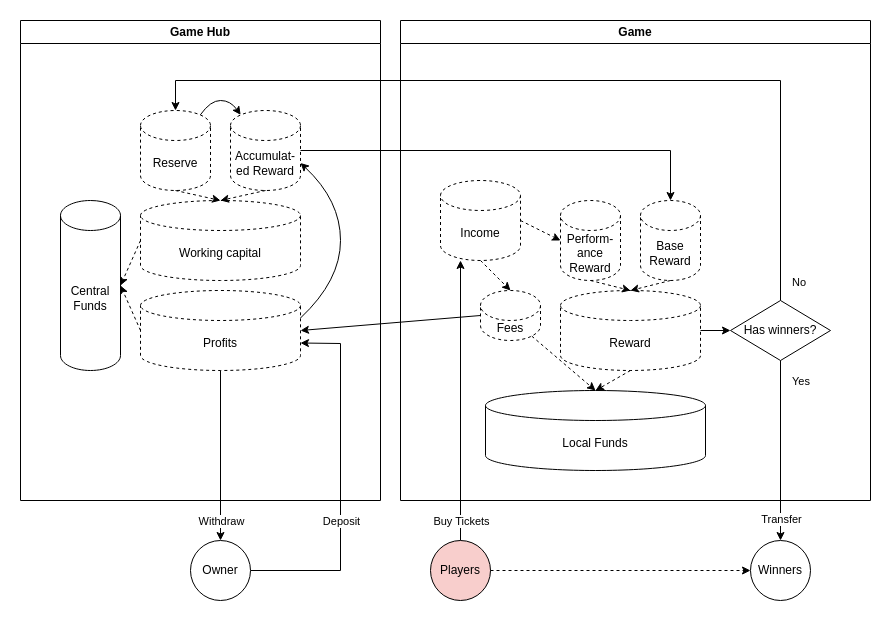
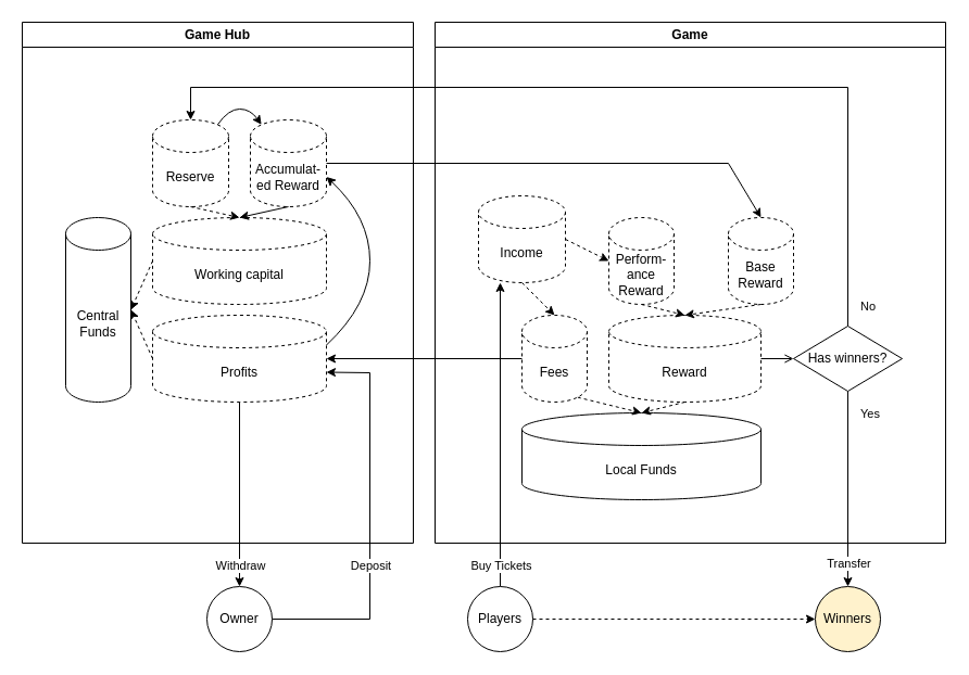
  <mxCell id="0" />
  <mxCell id="1" parent="0" />
  <mxCell id="2" value="Game Hub" style="swimlane;whiteSpace=wrap;html=1;" parent="1" vertex="1"><mxGeometry width="360" height="480" as="geometry" x="20" y="20" /></mxCell>
  <mxCell id="3" value="Central&lt;br&gt;Funds" style="shape=cylinder3;whiteSpace=wrap;html=1;boundedLbl=1;backgroundOutline=1;size=15;" parent="2" vertex="1"><mxGeometry x="40" y="180" width="60" height="170" as="geometry" /></mxCell>
  <mxCell id="4" value="Working capital" style="shape=cylinder3;whiteSpace=wrap;html=1;boundedLbl=1;backgroundOutline=1;size=15;dashed=1;" parent="2" vertex="1"><mxGeometry x="120" y="180" width="160" height="80" as="geometry" /></mxCell>
  <mxCell id="5" value="Profits" style="shape=cylinder3;whiteSpace=wrap;html=1;boundedLbl=1;backgroundOutline=1;size=15;dashed=1;" parent="2" vertex="1"><mxGeometry x="120" y="270" width="160" height="80" as="geometry" /></mxCell>
  <mxCell id="6" value="" style="curved=1;endArrow=classic;html=1;rounded=0;exitX=1;exitY=0;exitDx=0;exitDy=27.5;exitPerimeter=0;entryX=1;entryY=0;entryDx=0;entryDy=52.5;entryPerimeter=0;" parent="2" source="5" target="10" edge="1"><mxGeometry width="50" height="50" relative="1" as="geometry"><mxPoint x="330" y="630" as="sourcePoint" /><mxPoint x="380" y="580" as="targetPoint" /><Array as="points"><mxPoint x="320" y="260" /><mxPoint x="320" y="180" /></Array></mxGeometry></mxCell>
  <mxCell id="7" value="" style="endArrow=classic;html=1;rounded=0;exitX=0;exitY=0.5;exitDx=0;exitDy=0;exitPerimeter=0;entryX=1;entryY=0.5;entryDx=0;entryDy=0;entryPerimeter=0;dashed=1;" parent="2" source="4" target="3" edge="1"><mxGeometry width="50" height="50" relative="1" as="geometry"><mxPoint x="90" y="410" as="sourcePoint" /><mxPoint x="140" y="360" as="targetPoint" /></mxGeometry></mxCell>
  <mxCell id="8" value="" style="endArrow=classic;html=1;rounded=0;exitX=0;exitY=0.5;exitDx=0;exitDy=0;exitPerimeter=0;entryX=1;entryY=0.5;entryDx=0;entryDy=0;entryPerimeter=0;dashed=1;" parent="2" source="5" target="3" edge="1"><mxGeometry width="50" height="50" relative="1" as="geometry"><mxPoint x="100" y="410" as="sourcePoint" /><mxPoint x="150" y="360" as="targetPoint" /></mxGeometry></mxCell>
  <mxCell id="9" value="Reserve" style="shape=cylinder3;whiteSpace=wrap;html=1;boundedLbl=1;backgroundOutline=1;size=15;dashed=1;" parent="2" vertex="1"><mxGeometry x="120" y="90" width="70" height="80" as="geometry" /></mxCell>
  <mxCell id="10" value="Accumulat-ed Reward" style="shape=cylinder3;whiteSpace=wrap;html=1;boundedLbl=1;backgroundOutline=1;size=15;dashed=1;" parent="2" vertex="1"><mxGeometry x="210" y="90" width="70" height="80" as="geometry" /></mxCell>
  <mxCell id="11" value="" style="endArrow=classic;html=1;rounded=0;exitX=0.5;exitY=1;exitDx=0;exitDy=0;exitPerimeter=0;entryX=0.5;entryY=0;entryDx=0;entryDy=0;entryPerimeter=0;dashed=1;" parent="2" source="9" target="4" edge="1"><mxGeometry width="50" height="50" relative="1" as="geometry"><mxPoint x="70" y="550" as="sourcePoint" /><mxPoint x="120" y="500" as="targetPoint" /></mxGeometry></mxCell>
- <mxCell id="12" value="" style="endArrow=classic;html=1;rounded=0;exitX=0.5;exitY=1;exitDx=0;exitDy=0;exitPerimeter=0;entryX=0.5;entryY=0;entryDx=0;entryDy=0;entryPerimeter=0;dashed=1;" parent="2" source="10" target="4" edge="1"><mxGeometry width="50" height="50" relative="1" as="geometry"><mxPoint x="70" y="570" as="sourcePoint" /><mxPoint x="120" y="520" as="targetPoint" /></mxGeometry></mxCell>
+ <mxCell id="12" value="" style="endArrow=classic;html=1;rounded=0;exitX=0.5;exitY=1;exitDx=0;exitDy=0;exitPerimeter=0;entryX=0.5;entryY=0;entryDx=0;entryDy=0;entryPerimeter=0;dashed=0;" parent="2" source="10" target="4" edge="1"><mxGeometry width="50" height="50" relative="1" as="geometry"><mxPoint x="70" y="570" as="sourcePoint" /><mxPoint x="120" y="520" as="targetPoint" /></mxGeometry></mxCell>
  <mxCell id="13" value="" style="curved=1;endArrow=classic;html=1;rounded=0;exitX=0.855;exitY=0;exitDx=0;exitDy=4.35;exitPerimeter=0;entryX=0.145;entryY=0;entryDx=0;entryDy=4.35;entryPerimeter=0;" parent="2" source="9" target="10" edge="1"><mxGeometry width="50" height="50" relative="1" as="geometry"><mxPoint x="50" y="570" as="sourcePoint" /><mxPoint x="100" y="520" as="targetPoint" /><Array as="points"><mxPoint x="190" y="80" /><mxPoint x="210" y="80" /></Array></mxGeometry></mxCell>
  <mxCell id="14" value="Game" style="swimlane;whiteSpace=wrap;html=1;" parent="1" vertex="1"><mxGeometry x="400" width="470" height="480" as="geometry" y="20" /></mxCell>
- <mxCell id="15" value="Base&lt;br&gt;Reward" style="shape=cylinder3;whiteSpace=wrap;html=1;boundedLbl=1;backgroundOutline=1;size=15;dashed=1;" parent="14" vertex="1"><mxGeometry x="240" y="180" width="60" height="80" as="geometry" /></mxCell>
+ <mxCell id="15" value="Base&lt;br&gt;Reward" style="shape=cylinder3;whiteSpace=wrap;html=1;boundedLbl=1;backgroundOutline=1;size=15;dashed=1;" parent="14" vertex="1"><mxGeometry x="270" y="180" width="60" height="80" as="geometry" /></mxCell>
  <mxCell id="16" value="Perform-&lt;br&gt;ance Reward" style="shape=cylinder3;whiteSpace=wrap;html=1;boundedLbl=1;backgroundOutline=1;size=15;dashed=1;" parent="14" vertex="1"><mxGeometry x="160" y="180" width="60" height="80" as="geometry" /></mxCell>
  <mxCell id="17" value="Reward" style="shape=cylinder3;whiteSpace=wrap;html=1;boundedLbl=1;backgroundOutline=1;size=15;dashed=1;" parent="14" vertex="1"><mxGeometry x="160" y="270" width="140" height="80" as="geometry" /></mxCell>
- <mxCell id="18" value="Fees" style="shape=cylinder3;whiteSpace=wrap;html=1;boundedLbl=1;backgroundOutline=1;size=15;dashed=1;" parent="14" vertex="1"><mxGeometry x="80" y="270" width="60" height="50" as="geometry" /></mxCell>
- <mxCell id="19" value="Local Funds" style="shape=cylinder3;whiteSpace=wrap;html=1;boundedLbl=1;backgroundOutline=1;size=15;" parent="14" vertex="1"><mxGeometry x="85" y="370" width="220" height="80" as="geometry" /></mxCell>
+ <mxCell id="18" value="Fees" style="shape=cylinder3;whiteSpace=wrap;html=1;boundedLbl=1;backgroundOutline=1;size=15;dashed=1;" parent="14" vertex="1"><mxGeometry x="80" y="270" width="60" height="80" as="geometry" /></mxCell>
+ <mxCell id="19" value="Local Funds" style="shape=cylinder3;whiteSpace=wrap;html=1;boundedLbl=1;backgroundOutline=1;size=15;" parent="14" vertex="1"><mxGeometry x="80" y="360" width="220" height="80" as="geometry" /></mxCell>
  <mxCell id="20" value="" style="endArrow=classic;html=1;rounded=0;exitX=1;exitY=0.5;exitDx=0;exitDy=0;entryX=0;entryY=0.5;entryDx=0;entryDy=0;entryPerimeter=0;exitPerimeter=0;dashed=1;" parent="14" source="28" target="16" edge="1"><mxGeometry width="50" height="50" relative="1" as="geometry"><mxPoint x="120" y="210" as="sourcePoint" /><mxPoint x="160" y="610" as="targetPoint" /></mxGeometry></mxCell>
  <mxCell id="21" value="" style="endArrow=classic;html=1;rounded=0;exitX=0.5;exitY=1;exitDx=0;exitDy=0;entryX=0.5;entryY=0;entryDx=0;entryDy=0;entryPerimeter=0;exitPerimeter=0;dashed=1;" parent="14" source="28" target="18" edge="1"><mxGeometry width="50" height="50" relative="1" as="geometry"><mxPoint x="80" y="240" as="sourcePoint" /><mxPoint x="-50" y="510" as="targetPoint" /></mxGeometry></mxCell>
  <mxCell id="22" value="Has winners?" style="rhombus;whiteSpace=wrap;html=1;" parent="14" vertex="1"><mxGeometry x="330" y="280" width="100" height="60" as="geometry" /></mxCell>
- <mxCell id="23" value="" style="endArrow=classic;html=1;rounded=0;exitX=1;exitY=0.5;exitDx=0;exitDy=0;exitPerimeter=0;" parent="14" source="17" target="22" edge="1"><mxGeometry width="50" height="50" relative="1" as="geometry"><mxPoint x="330" y="420" as="sourcePoint" /><mxPoint x="380" y="370" as="targetPoint" /></mxGeometry></mxCell>
+ <mxCell id="23" value="" style="endArrow=open;html=1;rounded=0;exitX=1;exitY=0.5;exitDx=0;exitDy=0;exitPerimeter=0;" parent="14" source="17" target="22" edge="1"><mxGeometry width="50" height="50" relative="1" as="geometry"><mxPoint x="330" y="420" as="sourcePoint" /><mxPoint x="380" y="370" as="targetPoint" /></mxGeometry></mxCell>
  <mxCell id="24" value="" style="endArrow=classic;html=1;rounded=0;exitX=0.5;exitY=1;exitDx=0;exitDy=0;exitPerimeter=0;entryX=0.5;entryY=0;entryDx=0;entryDy=0;entryPerimeter=0;dashed=1;" parent="14" source="16" target="17" edge="1"><mxGeometry width="50" height="50" relative="1" as="geometry"><mxPoint x="110" y="320" as="sourcePoint" /><mxPoint x="160" y="270" as="targetPoint" /></mxGeometry></mxCell>
  <mxCell id="25" value="" style="endArrow=classic;html=1;rounded=0;exitX=0.5;exitY=1;exitDx=0;exitDy=0;exitPerimeter=0;entryX=0.5;entryY=0;entryDx=0;entryDy=0;entryPerimeter=0;dashed=1;" parent="14" source="15" target="17" edge="1"><mxGeometry width="50" height="50" relative="1" as="geometry"><mxPoint x="240" y="630" as="sourcePoint" /><mxPoint x="290" y="580" as="targetPoint" /></mxGeometry></mxCell>
  <mxCell id="26" value="" style="endArrow=classic;html=1;rounded=0;exitX=0.855;exitY=1;exitDx=0;exitDy=-4.35;exitPerimeter=0;entryX=0.5;entryY=0;entryDx=0;entryDy=0;entryPerimeter=0;dashed=1;" parent="14" source="18" target="19" edge="1"><mxGeometry width="50" height="50" relative="1" as="geometry"><mxPoint x="250" y="650" as="sourcePoint" /><mxPoint x="300" y="600" as="targetPoint" /></mxGeometry></mxCell>
  <mxCell id="27" value="" style="endArrow=classic;html=1;rounded=0;exitX=0.5;exitY=1;exitDx=0;exitDy=0;exitPerimeter=0;entryX=0.5;entryY=0;entryDx=0;entryDy=0;entryPerimeter=0;dashed=1;" parent="14" source="17" target="19" edge="1"><mxGeometry width="50" height="50" relative="1" as="geometry"><mxPoint x="230" y="620" as="sourcePoint" /><mxPoint x="180" y="360" as="targetPoint" /></mxGeometry></mxCell>
  <mxCell id="28" value="Income" style="shape=cylinder3;whiteSpace=wrap;html=1;boundedLbl=1;backgroundOutline=1;size=15;dashed=1;" parent="14" vertex="1"><mxGeometry x="40" y="160" width="80" height="80" as="geometry" /></mxCell>
  <mxCell id="29" value="" style="endArrow=classic;html=1;rounded=0;exitX=0;exitY=0.5;exitDx=0;exitDy=0;exitPerimeter=0;entryX=1;entryY=0.5;entryDx=0;entryDy=0;entryPerimeter=0;" parent="1" source="18" target="5" edge="1"><mxGeometry width="50" height="50" relative="1" as="geometry"><mxPoint x="320" y="490" as="sourcePoint" /><mxPoint x="370" y="440" as="targetPoint" /></mxGeometry></mxCell>
  <mxCell id="30" value="" style="endArrow=classic;html=1;rounded=0;exitX=0.5;exitY=0;exitDx=0;exitDy=0;entryX=0.5;entryY=0;entryDx=0;entryDy=0;entryPerimeter=0;" parent="1" source="22" target="9" edge="1"><mxGeometry width="50" height="50" relative="1" as="geometry"><mxPoint x="740" y="680" as="sourcePoint" /><mxPoint x="790" y="630" as="targetPoint" /><Array as="points"><mxPoint x="780" y="80" /><mxPoint x="175" y="80" /></Array></mxGeometry></mxCell>
  <mxCell id="31" value="No" style="edgeLabel;html=1;align=left;verticalAlign=middle;resizable=0;points=[];" parent="30" vertex="1" connectable="0"><mxGeometry x="-0.731" relative="1" as="geometry"><mxPoint x="10" y="96" as="offset" /></mxGeometry></mxCell>
  <mxCell id="32" value="" style="endArrow=classic;html=1;rounded=0;exitX=0.5;exitY=1;exitDx=0;exitDy=0;exitPerimeter=0;entryX=0.5;entryY=0;entryDx=0;entryDy=0;" parent="1" source="5" target="41" edge="1"><mxGeometry width="50" height="50" relative="1" as="geometry"><mxPoint x="380" y="650" as="sourcePoint" /><mxPoint x="260" y="530" as="targetPoint" /></mxGeometry></mxCell>
  <mxCell id="33" value="Withdraw" style="edgeLabel;html=1;align=center;verticalAlign=middle;resizable=0;points=[];" parent="32" vertex="1" connectable="0"><mxGeometry x="0.725" y="-1" relative="1" as="geometry"><mxPoint x="1" y="3" as="offset" /></mxGeometry></mxCell>
  <mxCell id="34" value="" style="endArrow=classic;html=1;rounded=0;exitX=1;exitY=0.5;exitDx=0;exitDy=0;entryX=1;entryY=0;entryDx=0;entryDy=52.5;entryPerimeter=0;" parent="1" source="41" target="5" edge="1"><mxGeometry width="50" height="50" relative="1" as="geometry"><mxPoint x="210" y="565" as="sourcePoint" /><mxPoint x="430" y="570" as="targetPoint" /><Array as="points"><mxPoint x="340" y="570" /><mxPoint x="340" y="343" /></Array></mxGeometry></mxCell>
  <mxCell id="35" value="Deposit" style="edgeLabel;html=1;align=center;verticalAlign=middle;resizable=0;points=[];" parent="34" vertex="1" connectable="0"><mxGeometry x="-0.447" relative="1" as="geometry"><mxPoint y="-41" as="offset" /></mxGeometry></mxCell>
  <mxCell id="36" value="" style="endArrow=classic;html=1;rounded=0;exitX=0.5;exitY=1;exitDx=0;exitDy=0;entryX=0.5;entryY=0;entryDx=0;entryDy=0;" parent="1" source="22" target="43" edge="1"><mxGeometry width="50" height="50" relative="1" as="geometry"><mxPoint x="800" y="560" as="sourcePoint" /><mxPoint x="720" y="530" as="targetPoint" /></mxGeometry></mxCell>
  <mxCell id="37" value="Yes" style="edgeLabel;html=1;align=left;verticalAlign=middle;resizable=0;points=[];" parent="36" vertex="1" connectable="0"><mxGeometry x="-0.476" y="1" relative="1" as="geometry"><mxPoint x="9" y="-27" as="offset" /></mxGeometry></mxCell>
  <mxCell id="38" value="Transfer" style="edgeLabel;html=1;align=center;verticalAlign=middle;resizable=0;points=[];" parent="36" vertex="1" connectable="0"><mxGeometry x="0.759" relative="1" as="geometry"><mxPoint as="offset" /></mxGeometry></mxCell>
  <mxCell id="39" value="" style="endArrow=classic;html=1;rounded=0;exitX=0.5;exitY=0;exitDx=0;exitDy=0;entryX=0.25;entryY=1;entryDx=0;entryDy=0;" parent="1" source="42" edge="1"><mxGeometry width="50" height="50" relative="1" as="geometry"><mxPoint x="460" y="530" as="sourcePoint" /><mxPoint x="460" y="260" as="targetPoint" /></mxGeometry></mxCell>
  <mxCell id="40" value="Buy Tickets" style="edgeLabel;html=1;align=center;verticalAlign=middle;resizable=0;points=[];" parent="39" vertex="1" connectable="0"><mxGeometry x="-0.858" relative="1" as="geometry"><mxPoint as="offset" /></mxGeometry></mxCell>
  <mxCell id="41" value="Owner" style="ellipse;whiteSpace=wrap;html=1;aspect=fixed;" parent="1" vertex="1"><mxGeometry x="190" y="540" width="60" height="60" as="geometry" /></mxCell>
- <mxCell id="42" value="Players" style="ellipse;whiteSpace=wrap;html=1;aspect=fixed;fillColor=#f8cecc;" parent="1" vertex="1"><mxGeometry x="430" y="540" width="60" height="60" as="geometry" /></mxCell>
- <mxCell id="43" value="Winners" style="ellipse;whiteSpace=wrap;html=1;aspect=fixed;" parent="1" vertex="1"><mxGeometry x="750" y="540" width="60" height="60" as="geometry" /></mxCell>
+ <mxCell id="42" value="Players" style="ellipse;whiteSpace=wrap;html=1;aspect=fixed;" parent="1" vertex="1"><mxGeometry x="430" y="540" width="60" height="60" as="geometry" /></mxCell>
+ <mxCell id="43" value="Winners" style="ellipse;whiteSpace=wrap;html=1;aspect=fixed;fillColor=#fff2cc;" parent="1" vertex="1"><mxGeometry x="750" y="540" width="60" height="60" as="geometry" /></mxCell>
  <mxCell id="44" value="" style="endArrow=classic;html=1;rounded=0;exitX=1;exitY=0.5;exitDx=0;exitDy=0;entryX=0;entryY=0.5;entryDx=0;entryDy=0;dashed=1;" parent="1" source="42" target="43" edge="1"><mxGeometry width="50" height="50" relative="1" as="geometry"><mxPoint x="590" y="632" as="sourcePoint" /><mxPoint x="640" y="582" as="targetPoint" /></mxGeometry></mxCell>
  <mxCell id="45" value="" style="endArrow=classic;html=1;rounded=0;exitX=1;exitY=0.5;exitDx=0;exitDy=0;exitPerimeter=0;entryX=0.5;entryY=0;entryDx=0;entryDy=0;entryPerimeter=0;" parent="1" source="10" target="15" edge="1"><mxGeometry width="50" height="50" relative="1" as="geometry"><mxPoint x="100" y="610" as="sourcePoint" /><mxPoint x="150" y="560" as="targetPoint" /><Array as="points"><mxPoint x="670" y="150" /></Array></mxGeometry></mxCell>
